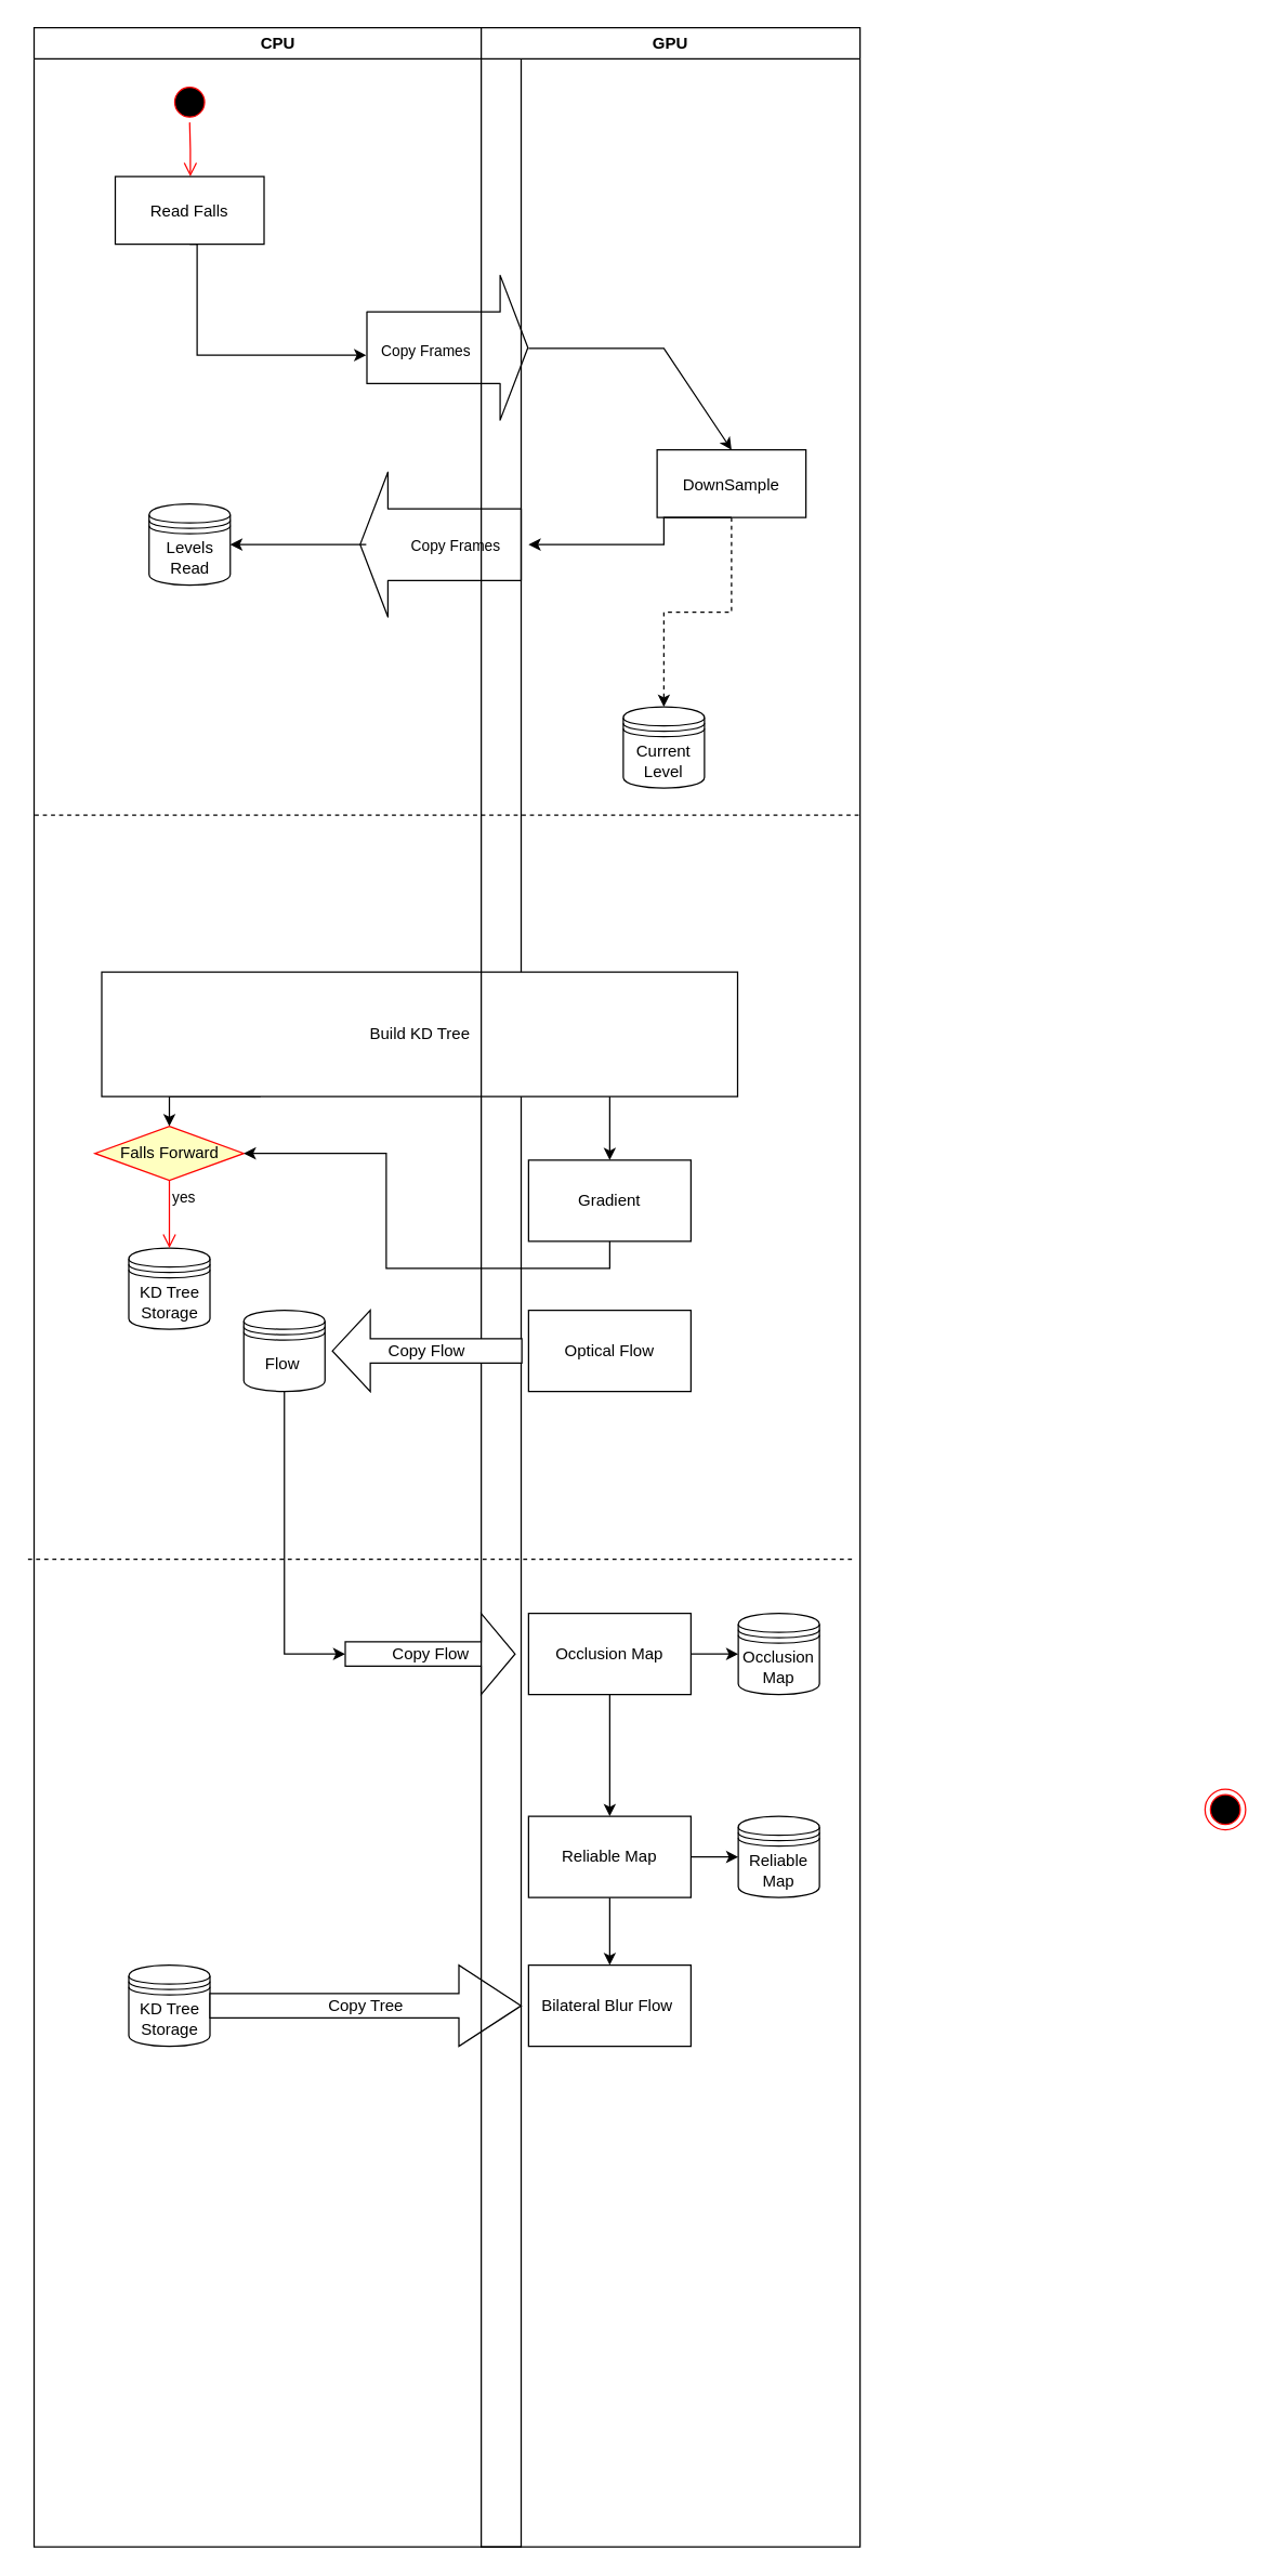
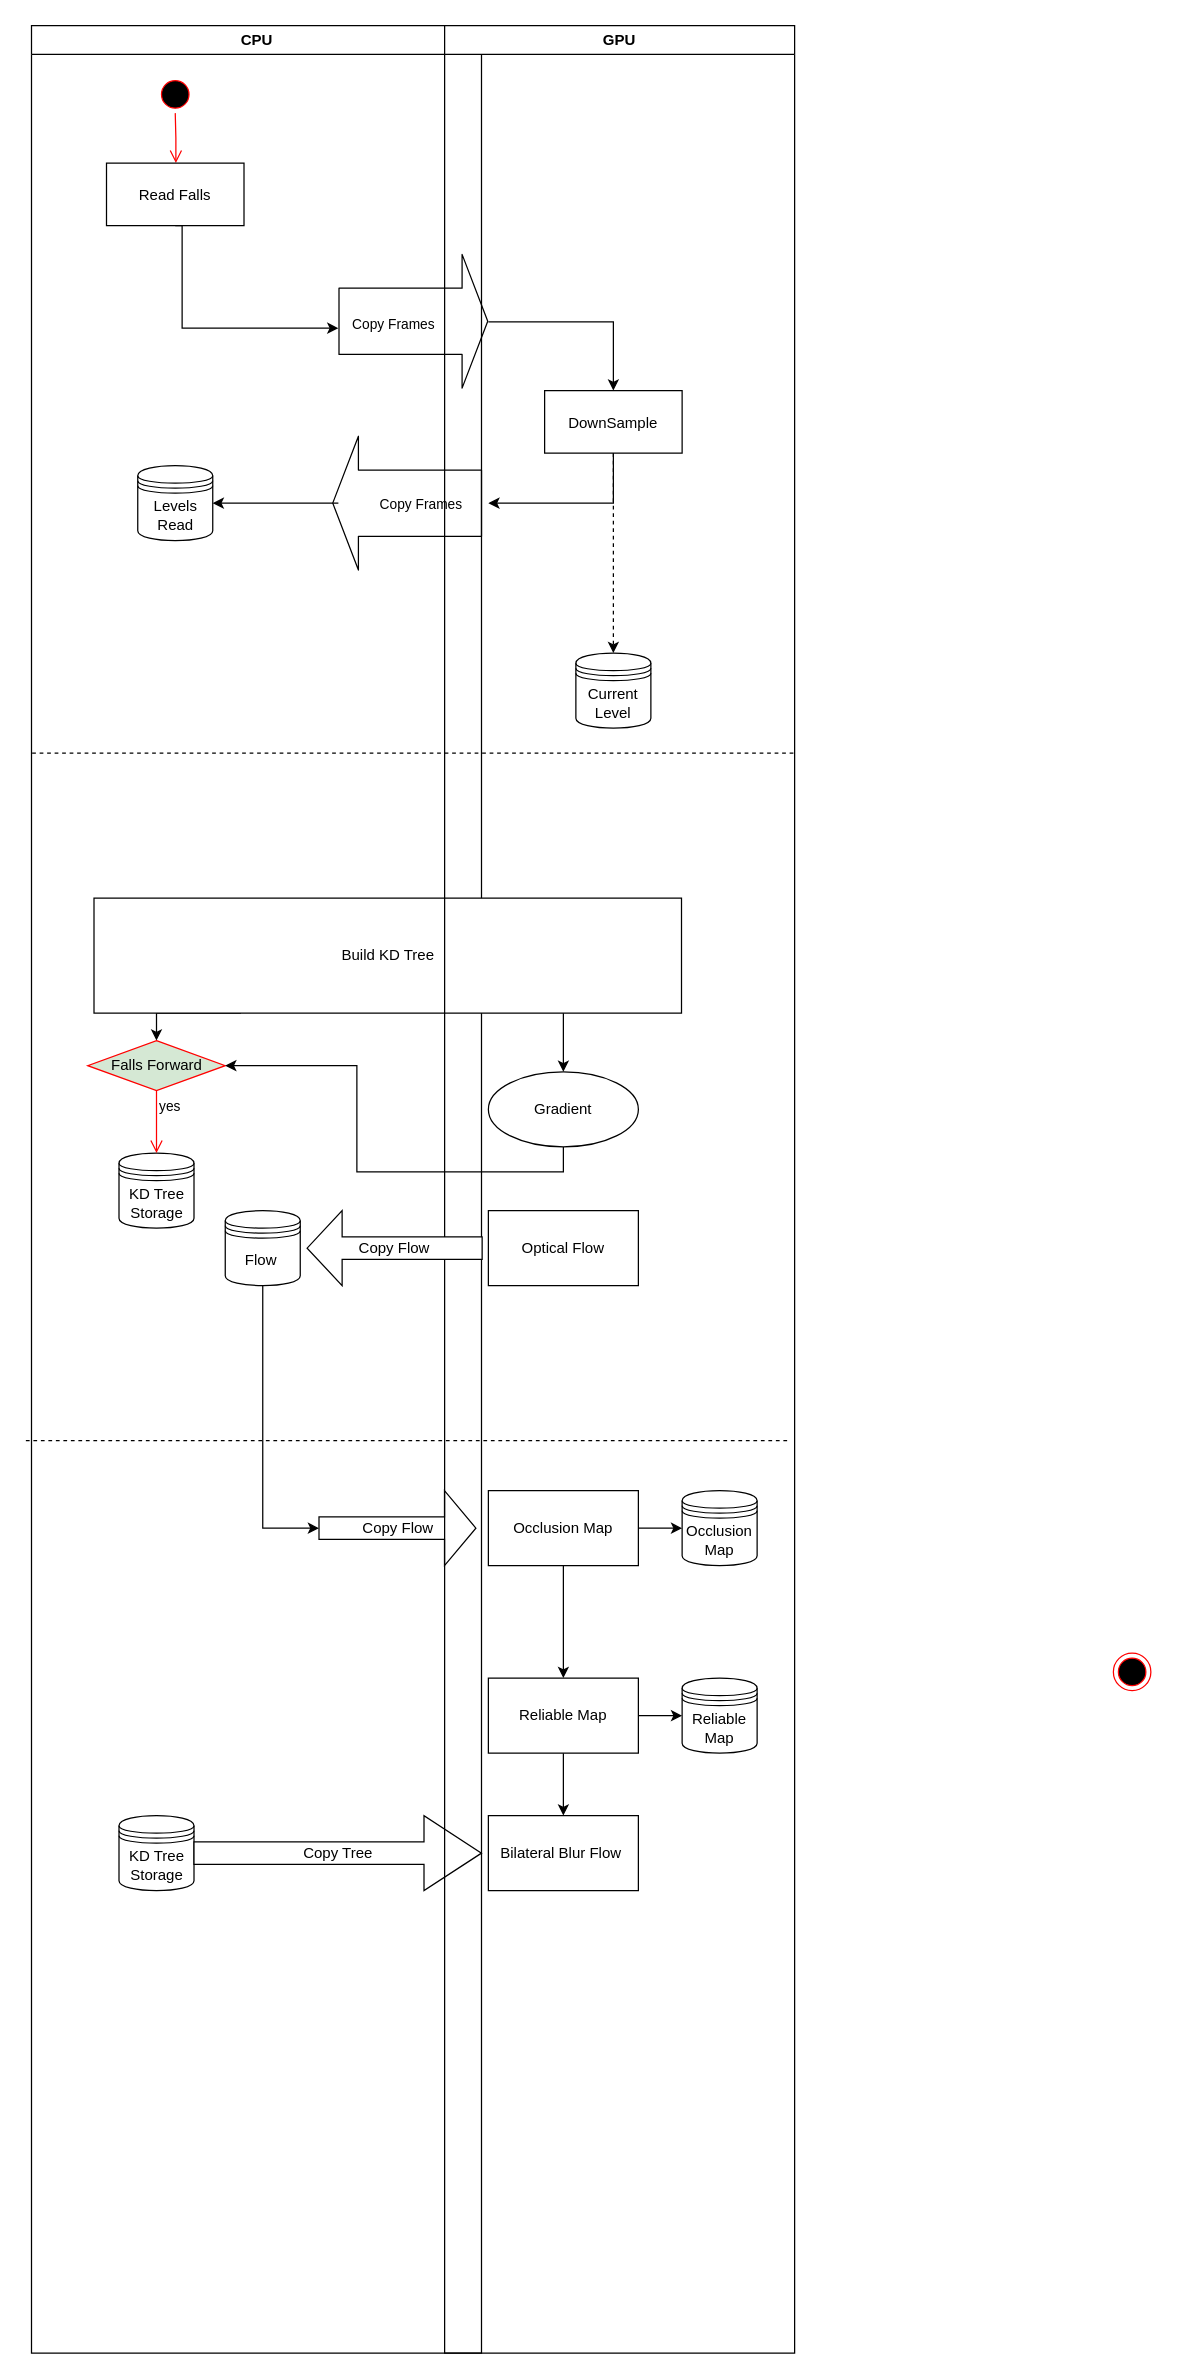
  <mxCell id="0" />
  <mxCell id="1" parent="0" />
  <mxCell id="2" value="CPU" style="swimlane;whiteSpace=wrap" parent="1" vertex="1"><mxGeometry x="24.5" y="20" width="360" height="1862" as="geometry" /></mxCell>
  <mxCell id="3" value="" style="ellipse;shape=startState;fillColor=#000000;strokeColor=#ff0000;" parent="2" vertex="1"><mxGeometry x="100" y="40" width="30" height="30" as="geometry" /></mxCell>
  <mxCell id="4" value="" style="edgeStyle=elbowEdgeStyle;elbow=horizontal;verticalAlign=bottom;endArrow=open;endSize=8;strokeColor=#FF0000;endFill=1;rounded=0" parent="2" source="3" target="5" edge="1"><mxGeometry x="100" y="40" as="geometry"><mxPoint x="115" y="110" as="targetPoint" /></mxGeometry></mxCell>
  <mxCell id="5" value="Read Falls" style="" parent="2" vertex="1"><mxGeometry x="60" y="110" width="110" height="50" as="geometry" /></mxCell>
  <mxCell id="6" value="" style="shape=flexArrow;endArrow=classic;html=1;width=53;endSize=6.51;endWidth=53;" edge="1" parent="2"><mxGeometry width="50" height="50" relative="1" as="geometry"><mxPoint x="360.5" y="382" as="sourcePoint" /><mxPoint x="240.5" y="382" as="targetPoint" /><Array as="points" /></mxGeometry></mxCell>
  <mxCell id="7" value="Copy Frames" style="edgeLabel;html=1;align=center;verticalAlign=middle;resizable=0;points=[];" vertex="1" connectable="0" parent="6"><mxGeometry x="-0.277" y="-2" relative="1" as="geometry"><mxPoint x="-7" y="2" as="offset" /></mxGeometry></mxCell>
  <mxCell id="8" value="Levels Read" style="shape=datastore;whiteSpace=wrap;html=1;" vertex="1" parent="2"><mxGeometry x="85" y="352" width="60" height="60" as="geometry" /></mxCell>
  <mxCell id="9" style="edgeStyle=orthogonalEdgeStyle;rounded=0;orthogonalLoop=1;jettySize=auto;html=1;exitX=0.25;exitY=1;exitDx=0;exitDy=0;endArrow=classic;endFill=1;strokeColor=#000000;fontColor=#000000;" edge="1" parent="2" source="10" target="12"><mxGeometry relative="1" as="geometry"><Array as="points"><mxPoint x="100" y="790" /></Array></mxGeometry></mxCell>
  <mxCell id="10" value="Build KD Tree" style="rounded=0;whiteSpace=wrap;html=1;" vertex="1" parent="2"><mxGeometry x="50" y="698" width="470" height="92" as="geometry" /></mxCell>
  <mxCell id="11" value="KD Tree Storage" style="shape=datastore;whiteSpace=wrap;html=1;fontColor=#000000;" vertex="1" parent="2"><mxGeometry x="70" y="902" width="60" height="60" as="geometry" /></mxCell>
- <mxCell id="12" value="Falls Forward" style="rhombus;whiteSpace=wrap;html=1;fillColor=#ffffc0;strokeColor=#ff0000;fontColor=#000000;" vertex="1" parent="2"><mxGeometry x="45" y="812" width="110" height="40" as="geometry" /></mxCell>
+ <mxCell id="12" value="Falls Forward" style="rhombus;whiteSpace=wrap;html=1;fillColor=#d5e8d4;strokeColor=#ff0000;fontColor=#000000;" vertex="1" parent="2"><mxGeometry x="45" y="812" width="110" height="40" as="geometry" /></mxCell>
  <mxCell id="13" value="yes" style="edgeStyle=orthogonalEdgeStyle;html=1;align=left;verticalAlign=top;endArrow=open;endSize=8;strokeColor=#ff0000;fontColor=#000000;entryX=0.5;entryY=0;entryDx=0;entryDy=0;" edge="1" source="12" parent="2" target="11"><mxGeometry x="-1" relative="1" as="geometry"><mxPoint x="775.5" y="937" as="targetPoint" /></mxGeometry></mxCell>
  <mxCell id="14" style="edgeStyle=orthogonalEdgeStyle;rounded=0;orthogonalLoop=1;jettySize=auto;html=1;exitX=0.5;exitY=1;exitDx=0;exitDy=0;entryX=0;entryY=0.5;entryDx=0;entryDy=0;entryPerimeter=0;endArrow=classic;endFill=1;strokeColor=#000000;fontColor=#000000;" edge="1" parent="2" source="15" target="16"><mxGeometry relative="1" as="geometry" /></mxCell>
  <mxCell id="15" value="Flow&amp;nbsp;" style="shape=datastore;whiteSpace=wrap;html=1;" vertex="1" parent="2"><mxGeometry x="155" y="948" width="60" height="60" as="geometry" /></mxCell>
  <mxCell id="16" value="Copy Flow" style="shape=singleArrow;whiteSpace=wrap;html=1;fontColor=#000000;" vertex="1" parent="2"><mxGeometry x="230" y="1172" width="125.5" height="60" as="geometry" /></mxCell>
  <mxCell id="17" value="KD Tree Storage" style="shape=datastore;whiteSpace=wrap;html=1;fontColor=#000000;" vertex="1" parent="2"><mxGeometry x="70" y="1432" width="60" height="60" as="geometry" /></mxCell>
  <mxCell id="18" value="Copy Tree" style="shape=singleArrow;whiteSpace=wrap;html=1;fontColor=#000000;" vertex="1" parent="2"><mxGeometry x="130" y="1432" width="230" height="60" as="geometry" /></mxCell>
  <mxCell id="19" value="GPU" style="swimlane;whiteSpace=wrap" parent="1" vertex="1"><mxGeometry x="355" y="20" width="280" height="1862" as="geometry" /></mxCell>
  <mxCell id="20" style="edgeStyle=orthogonalEdgeStyle;rounded=0;orthogonalLoop=1;jettySize=auto;html=1;exitX=0.5;exitY=1;exitDx=0;exitDy=0;entryX=0.5;entryY=0;entryDx=0;entryDy=0;endArrow=classic;endFill=1;dashed=1;" edge="1" parent="19" source="21" target="24"><mxGeometry relative="1" as="geometry" /></mxCell>
- <mxCell id="21" value="DownSample" style="" vertex="1" parent="19"><mxGeometry x="130" y="312" width="110" height="50" as="geometry" /></mxCell>
+ <mxCell id="21" value="DownSample" style="" vertex="1" parent="19"><mxGeometry x="80" y="292" width="110" height="50" as="geometry" /></mxCell>
  <mxCell id="22" value="" style="shape=flexArrow;endArrow=classic;html=1;width=53;endSize=6.51;endWidth=53;" edge="1" parent="19"><mxGeometry width="50" height="50" relative="1" as="geometry"><mxPoint x="-85" y="236.5" as="sourcePoint" /><mxPoint x="35" y="236.5" as="targetPoint" /></mxGeometry></mxCell>
  <mxCell id="23" value="Copy Frames" style="edgeLabel;html=1;align=center;verticalAlign=middle;resizable=0;points=[];" vertex="1" connectable="0" parent="22"><mxGeometry x="-0.277" y="-2" relative="1" as="geometry"><mxPoint as="offset" /></mxGeometry></mxCell>
  <mxCell id="24" value="Current Level" style="shape=datastore;whiteSpace=wrap;html=1;" vertex="1" parent="19"><mxGeometry x="105" y="502" width="60" height="60" as="geometry" /></mxCell>
  <mxCell id="25" value="Optical Flow" style="rounded=0;whiteSpace=wrap;html=1;" vertex="1" parent="19"><mxGeometry x="35" y="948" width="120" height="60" as="geometry" /></mxCell>
  <mxCell id="26" style="edgeStyle=orthogonalEdgeStyle;rounded=0;orthogonalLoop=1;jettySize=auto;html=1;exitX=0.5;exitY=1;exitDx=0;exitDy=0;endArrow=classic;endFill=1;" edge="1" parent="19" source="27" target="12"><mxGeometry relative="1" as="geometry" /></mxCell>
- <mxCell id="27" value="Gradient" style="rounded=0;whiteSpace=wrap;html=1;" vertex="1" parent="19"><mxGeometry x="35" y="837" width="120" height="60" as="geometry" /></mxCell>
+ <mxCell id="27" value="Gradient" style="ellipse;whiteSpace=wrap;html=1;" vertex="1" parent="19"><mxGeometry x="35" y="837" width="120" height="60" as="geometry" /></mxCell>
  <mxCell id="28" style="edgeStyle=orthogonalEdgeStyle;rounded=0;orthogonalLoop=1;jettySize=auto;html=1;exitX=0.5;exitY=1;exitDx=0;exitDy=0;endArrow=classic;endFill=1;strokeColor=#000000;fontColor=#000000;" edge="1" parent="19" source="30" target="33"><mxGeometry relative="1" as="geometry" /></mxCell>
  <mxCell id="29" style="edgeStyle=orthogonalEdgeStyle;rounded=0;orthogonalLoop=1;jettySize=auto;html=1;exitX=1;exitY=0.5;exitDx=0;exitDy=0;entryX=0;entryY=0.5;entryDx=0;entryDy=0;endArrow=classic;endFill=1;strokeColor=#000000;fontColor=#000000;" edge="1" parent="19" source="30" target="37"><mxGeometry relative="1" as="geometry" /></mxCell>
  <mxCell id="30" value="Occlusion Map" style="rounded=0;whiteSpace=wrap;html=1;fontColor=#000000;" vertex="1" parent="19"><mxGeometry x="35" y="1172" width="120" height="60" as="geometry" /></mxCell>
  <mxCell id="31" style="edgeStyle=orthogonalEdgeStyle;rounded=0;orthogonalLoop=1;jettySize=auto;html=1;exitX=1;exitY=0.5;exitDx=0;exitDy=0;entryX=0;entryY=0.5;entryDx=0;entryDy=0;endArrow=classic;endFill=1;strokeColor=#000000;fontColor=#000000;" edge="1" parent="19" source="33" target="38"><mxGeometry relative="1" as="geometry" /></mxCell>
  <mxCell id="32" style="edgeStyle=orthogonalEdgeStyle;rounded=0;orthogonalLoop=1;jettySize=auto;html=1;exitX=0.5;exitY=1;exitDx=0;exitDy=0;endArrow=classic;endFill=1;strokeColor=#000000;fontColor=#000000;" edge="1" parent="19" source="33" target="36"><mxGeometry relative="1" as="geometry" /></mxCell>
  <mxCell id="33" value="Reliable Map" style="rounded=0;whiteSpace=wrap;html=1;fontColor=#000000;" vertex="1" parent="19"><mxGeometry x="35" y="1322" width="120" height="60" as="geometry" /></mxCell>
  <mxCell id="34" value="" style="endArrow=none;dashed=1;html=1;strokeColor=#000000;fontColor=#000000;" edge="1" parent="19"><mxGeometry width="50" height="50" relative="1" as="geometry"><mxPoint x="-330" y="582" as="sourcePoint" /><mxPoint x="280" y="582" as="targetPoint" /></mxGeometry></mxCell>
  <mxCell id="35" value="Copy Flow" style="shape=singleArrow;direction=west;whiteSpace=wrap;html=1;fontColor=#000000;" vertex="1" parent="19"><mxGeometry x="-110" y="948" width="140" height="60" as="geometry" /></mxCell>
  <mxCell id="36" value="Bilateral Blur Flow&amp;nbsp;" style="rounded=0;whiteSpace=wrap;html=1;fontColor=#000000;" vertex="1" parent="19"><mxGeometry x="35" y="1432" width="120" height="60" as="geometry" /></mxCell>
  <mxCell id="37" value="Occlusion Map" style="shape=datastore;whiteSpace=wrap;html=1;fontColor=#000000;" vertex="1" parent="19"><mxGeometry x="190" y="1172" width="60" height="60" as="geometry" /></mxCell>
  <mxCell id="38" value="Reliable Map" style="shape=datastore;whiteSpace=wrap;html=1;fontColor=#000000;" vertex="1" parent="19"><mxGeometry x="190" y="1322" width="60" height="60" as="geometry" /></mxCell>
  <mxCell id="39" value="" style="endArrow=classic;html=1;entryX=0.5;entryY=0;entryDx=0;entryDy=0;rounded=0;" edge="1" parent="1" target="21"><mxGeometry width="50" height="50" relative="1" as="geometry"><mxPoint x="390" y="257" as="sourcePoint" /><mxPoint x="520" y="212" as="targetPoint" /><Array as="points"><mxPoint x="490" y="257" /></Array></mxGeometry></mxCell>
  <mxCell id="40" style="edgeStyle=orthogonalEdgeStyle;rounded=0;orthogonalLoop=1;jettySize=auto;html=1;exitX=0.5;exitY=1;exitDx=0;exitDy=0;" edge="1" parent="1" source="5"><mxGeometry relative="1" as="geometry"><mxPoint x="270" y="262" as="targetPoint" /><Array as="points"><mxPoint x="145" y="262" /></Array></mxGeometry></mxCell>
  <mxCell id="41" style="edgeStyle=orthogonalEdgeStyle;rounded=0;orthogonalLoop=1;jettySize=auto;html=1;exitX=0.5;exitY=1;exitDx=0;exitDy=0;endArrow=classic;endFill=1;" edge="1" parent="1" source="21"><mxGeometry relative="1" as="geometry"><mxPoint x="390" y="402" as="targetPoint" /><Array as="points"><mxPoint x="490" y="402" /></Array></mxGeometry></mxCell>
  <mxCell id="42" value="" style="endArrow=classic;html=1;entryX=1;entryY=0.5;entryDx=0;entryDy=0;" edge="1" parent="1" target="8"><mxGeometry width="50" height="50" relative="1" as="geometry"><mxPoint x="270" y="402" as="sourcePoint" /><mxPoint x="209.5" y="402" as="targetPoint" /></mxGeometry></mxCell>
  <mxCell id="43" value="" style="ellipse;shape=endState;fillColor=#000000;strokeColor=#ff0000" parent="1" vertex="1"><mxGeometry x="890" y="1322" width="30" height="30" as="geometry" /></mxCell>
  <mxCell id="44" style="edgeStyle=orthogonalEdgeStyle;rounded=0;orthogonalLoop=1;jettySize=auto;html=1;entryX=0.5;entryY=0;entryDx=0;entryDy=0;endArrow=classic;endFill=1;" edge="1" parent="1" target="27"><mxGeometry relative="1" as="geometry"><mxPoint x="450" y="810" as="sourcePoint" /><Array as="points"><mxPoint x="450" y="810" /></Array></mxGeometry></mxCell>
  <mxCell id="45" value="" style="endArrow=none;dashed=1;html=1;strokeColor=#000000;fontColor=#000000;" edge="1" parent="1"><mxGeometry width="50" height="50" relative="1" as="geometry"><mxPoint x="20" y="1152" as="sourcePoint" /><mxPoint x="630" y="1152" as="targetPoint" /></mxGeometry></mxCell>
